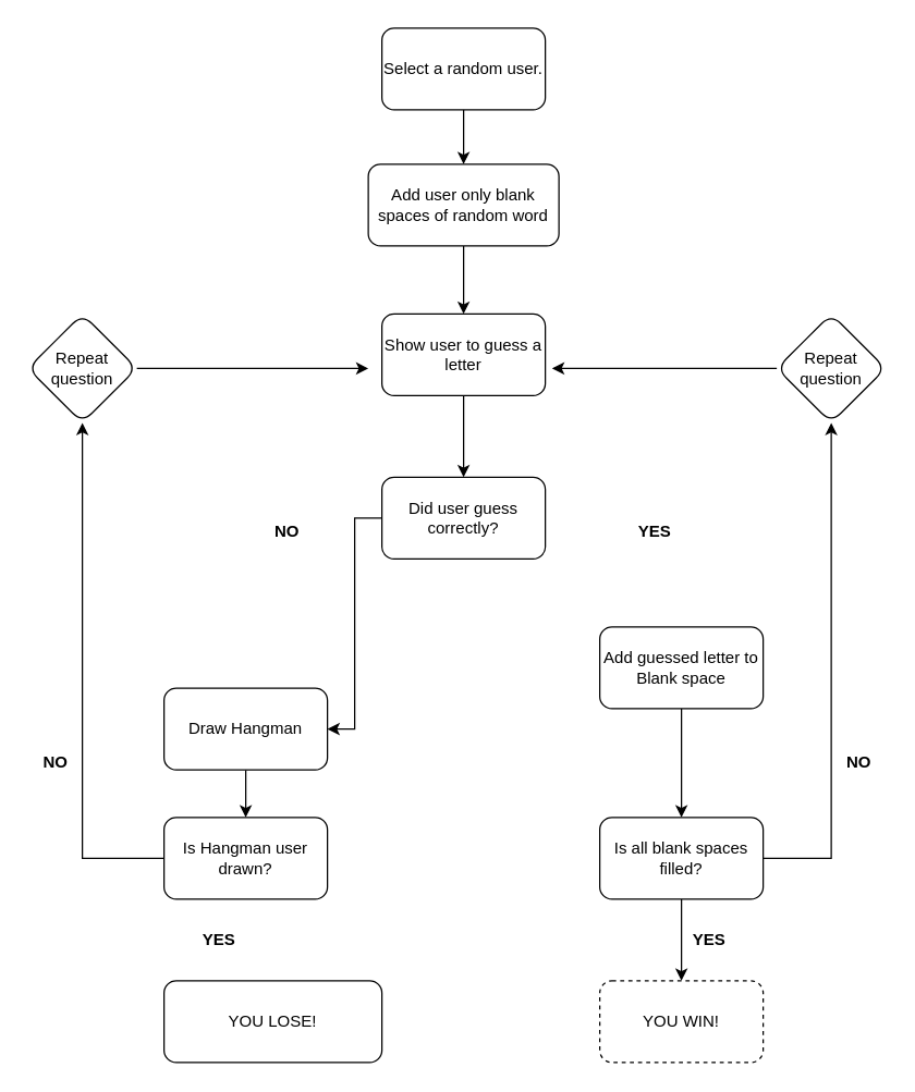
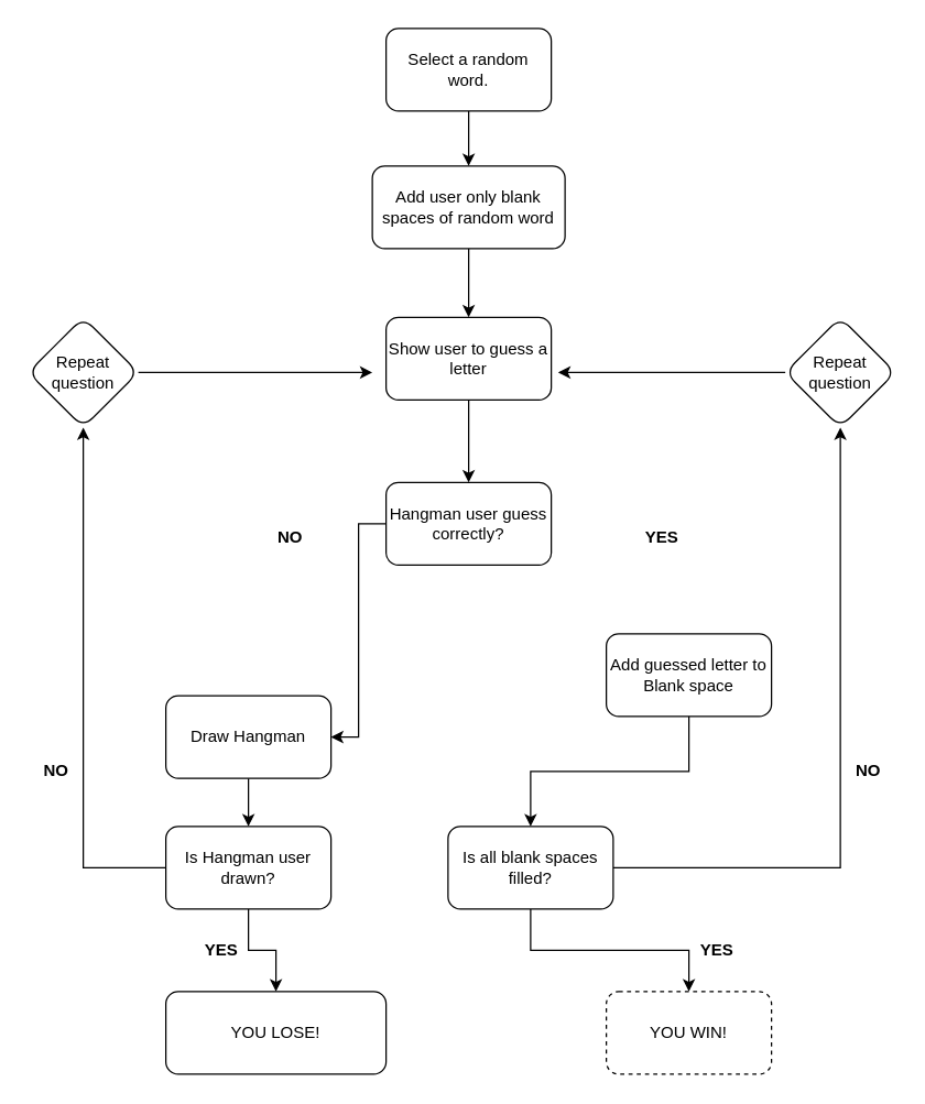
  <mxCell id="0" />
  <mxCell id="1" parent="0" />
  <mxCell id="2" value="" style="edgeStyle=orthogonalEdgeStyle;rounded=0;orthogonalLoop=1;jettySize=auto;html=1;" edge="1" parent="1" source="3" target="5"><mxGeometry relative="1" as="geometry" /></mxCell>
  <mxCell id="3" value="Add user only blank spaces of random word" style="rounded=1;whiteSpace=wrap;html=1;" vertex="1" parent="1"><mxGeometry x="270" y="120" width="140" height="60" as="geometry" /></mxCell>
  <mxCell id="4" value="" style="edgeStyle=orthogonalEdgeStyle;rounded=0;orthogonalLoop=1;jettySize=auto;html=1;" edge="1" parent="1" source="5" target="19"><mxGeometry relative="1" as="geometry" /></mxCell>
  <mxCell id="5" value="Show user to guess a letter" style="whiteSpace=wrap;html=1;rounded=1;" vertex="1" parent="1"><mxGeometry x="280" y="230" width="120" height="60" as="geometry" /></mxCell>
  <mxCell id="6" value="" style="edgeStyle=orthogonalEdgeStyle;rounded=0;orthogonalLoop=1;jettySize=auto;html=1;" edge="1" parent="1" source="7" target="3"><mxGeometry relative="1" as="geometry" /></mxCell>
- <mxCell id="7" value="Select a random user." style="whiteSpace=wrap;html=1;rounded=1;" vertex="1" parent="1"><mxGeometry x="280" y="20" width="120" height="60" as="geometry" /></mxCell>
+ <mxCell id="7" value="Select a random word." style="whiteSpace=wrap;html=1;rounded=1;" vertex="1" parent="1"><mxGeometry x="280" y="20" width="120" height="60" as="geometry" /></mxCell>
  <mxCell id="8" value="" style="edgeStyle=orthogonalEdgeStyle;rounded=0;orthogonalLoop=1;jettySize=auto;html=1;" edge="1" parent="1" source="9" target="14"><mxGeometry relative="1" as="geometry" /></mxCell>
  <mxCell id="9" value="Add guessed letter to Blank space" style="whiteSpace=wrap;html=1;rounded=1;" vertex="1" parent="1"><mxGeometry x="440" y="460" width="120" height="60" as="geometry" /></mxCell>
  <mxCell id="10" value="" style="edgeStyle=orthogonalEdgeStyle;rounded=0;orthogonalLoop=1;jettySize=auto;html=1;" edge="1" parent="1" source="11" target="17"><mxGeometry relative="1" as="geometry" /></mxCell>
  <mxCell id="11" value="Draw Hangman" style="whiteSpace=wrap;html=1;rounded=1;" vertex="1" parent="1"><mxGeometry x="120" y="505" width="120" height="60" as="geometry" /></mxCell>
  <mxCell id="12" value="" style="edgeStyle=orthogonalEdgeStyle;rounded=0;orthogonalLoop=1;jettySize=auto;html=1;entryX=0.5;entryY=1;entryDx=0;entryDy=0;" edge="1" parent="1" source="14" target="23"><mxGeometry relative="1" as="geometry"><mxPoint x="590" y="490" as="targetPoint" /></mxGeometry></mxCell>
  <mxCell id="13" value="" style="edgeStyle=orthogonalEdgeStyle;rounded=0;orthogonalLoop=1;jettySize=auto;html=1;" edge="1" parent="1" source="14" target="25"><mxGeometry relative="1" as="geometry" /></mxCell>
- <mxCell id="14" value="Is all blank spaces filled?" style="whiteSpace=wrap;html=1;rounded=1;" vertex="1" parent="1"><mxGeometry x="440" y="600" width="120" height="60" as="geometry" /></mxCell>
+ <mxCell id="14" value="Is all blank spaces filled?" style="whiteSpace=wrap;html=1;rounded=1;" vertex="1" parent="1"><mxGeometry x="325" y="600" width="120" height="60" as="geometry" /></mxCell>
+ <mxCell id="15" value="" style="edgeStyle=orthogonalEdgeStyle;rounded=0;orthogonalLoop=1;jettySize=auto;html=1;" edge="1" parent="1" source="17" target="24"><mxGeometry relative="1" as="geometry" /></mxCell>
  <mxCell id="16" value="" style="edgeStyle=orthogonalEdgeStyle;rounded=0;orthogonalLoop=1;jettySize=auto;html=1;" edge="1" parent="1" source="17" target="27"><mxGeometry relative="1" as="geometry" /></mxCell>
  <mxCell id="17" value="Is Hangman user drawn?" style="whiteSpace=wrap;html=1;rounded=1;" vertex="1" parent="1"><mxGeometry x="120" y="600" width="120" height="60" as="geometry" /></mxCell>
  <mxCell id="18" value="" style="edgeStyle=orthogonalEdgeStyle;rounded=0;orthogonalLoop=1;jettySize=auto;html=1;entryX=1;entryY=0.5;entryDx=0;entryDy=0;" edge="1" parent="1" source="19" target="11"><mxGeometry relative="1" as="geometry"><mxPoint x="180" y="380" as="targetPoint" /></mxGeometry></mxCell>
- <mxCell id="19" value="Did user guess correctly?" style="whiteSpace=wrap;html=1;rounded=1;" vertex="1" parent="1"><mxGeometry x="280" y="350" width="120" height="60" as="geometry" /></mxCell>
+ <mxCell id="19" value="Hangman user guess correctly?" style="whiteSpace=wrap;html=1;rounded=1;" vertex="1" parent="1"><mxGeometry x="280" y="350" width="120" height="60" as="geometry" /></mxCell>
  <mxCell id="20" value="&lt;b&gt;NO&lt;/b&gt;" style="text;html=1;align=center;verticalAlign=middle;resizable=0;points=[];autosize=1;strokeColor=none;fillColor=none;" vertex="1" parent="1"><mxGeometry x="190" y="375" width="40" height="30" as="geometry" /></mxCell>
  <mxCell id="21" value="&lt;b&gt;YES&lt;/b&gt;" style="text;html=1;align=center;verticalAlign=middle;resizable=0;points=[];autosize=1;strokeColor=none;fillColor=none;" vertex="1" parent="1"><mxGeometry x="455" y="375" width="50" height="30" as="geometry" /></mxCell>
  <mxCell id="22" value="" style="edgeStyle=orthogonalEdgeStyle;rounded=0;orthogonalLoop=1;jettySize=auto;html=1;" edge="1" parent="1" source="23"><mxGeometry relative="1" as="geometry"><mxPoint x="405" y="270" as="targetPoint" /><Array as="points"><mxPoint x="405" y="270" /></Array></mxGeometry></mxCell>
  <mxCell id="23" value="Repeat question" style="rhombus;whiteSpace=wrap;html=1;rounded=1;" vertex="1" parent="1"><mxGeometry x="570" y="230" width="80" height="80" as="geometry" /></mxCell>
  <mxCell id="24" value="YOU LOSE!" style="rounded=1;whiteSpace=wrap;html=1;" vertex="1" parent="1"><mxGeometry x="120" y="720" width="160" height="60" as="geometry" /></mxCell>
  <mxCell id="25" value="YOU WIN!" style="whiteSpace=wrap;html=1;rounded=1;dashed=1;" vertex="1" parent="1"><mxGeometry x="440" y="720" width="120" height="60" as="geometry" /></mxCell>
  <mxCell id="26" value="" style="edgeStyle=orthogonalEdgeStyle;rounded=0;orthogonalLoop=1;jettySize=auto;html=1;" edge="1" parent="1" source="27"><mxGeometry relative="1" as="geometry"><mxPoint x="270" y="270" as="targetPoint" /></mxGeometry></mxCell>
  <mxCell id="27" value="Repeat question" style="rhombus;whiteSpace=wrap;html=1;rounded=1;" vertex="1" parent="1"><mxGeometry x="20" y="230" width="80" height="80" as="geometry" /></mxCell>
  <mxCell id="28" value="&lt;b&gt;NO&lt;/b&gt;" style="text;html=1;align=center;verticalAlign=middle;resizable=0;points=[];autosize=1;strokeColor=none;fillColor=none;" vertex="1" parent="1"><mxGeometry x="610" y="545" width="40" height="30" as="geometry" /></mxCell>
  <mxCell id="29" value="&lt;b&gt;YES&lt;/b&gt;" style="text;html=1;align=center;verticalAlign=middle;resizable=0;points=[];autosize=1;strokeColor=none;fillColor=none;" vertex="1" parent="1"><mxGeometry x="495" y="675" width="50" height="30" as="geometry" /></mxCell>
  <mxCell id="30" value="&lt;b&gt;YES&lt;br&gt;&lt;/b&gt;" style="text;html=1;align=center;verticalAlign=middle;resizable=0;points=[];autosize=1;strokeColor=none;fillColor=none;" vertex="1" parent="1"><mxGeometry x="135" y="675" width="50" height="30" as="geometry" /></mxCell>
  <mxCell id="31" value="&lt;b&gt;NO&lt;/b&gt;" style="text;html=1;align=center;verticalAlign=middle;resizable=0;points=[];autosize=1;strokeColor=none;fillColor=none;" vertex="1" parent="1"><mxGeometry x="20" y="545" width="40" height="30" as="geometry" /></mxCell>
